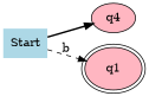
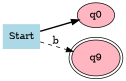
  digraph {
    rankdir=LR
    node [fillcolor=lightpink style=filled]
    Start [fillcolor=lightblue shape=plaintext]
-   q0 [label=q4]
-   q1 [peripheries=2]
+   q0
+   q1 [peripheries=2 label=q9]
    Start -> q0 [style=bold]
    Start -> q1 [label=b style=dashed]
  }
